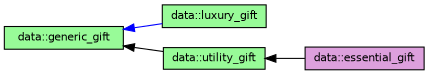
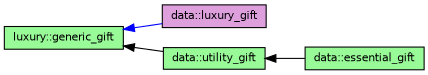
  digraph {
    rankdir=LR
    node [color=black fillcolor=palegreen fontname=Helvetica fontsize=10 shape=record style=filled]
    edge [color=black dir=back fontname=Helvetica fontsize=10 labelfontname=Helvetica labelfontsize=10 style=solid]
-   n1 [height=0.2 label="data::generic_gift" width=0.4]
-   n2 [height=0.2 label="data::luxury_gift" width=0.4]
+   n1 [height=0.2 label="luxury::generic_gift" width=0.4]
+   n2 [fillcolor=plum height=0.2 label="data::luxury_gift" width=0.4]
    n3 [height=0.2 label="data::utility_gift" width=0.4]
-   n4 [fillcolor=plum height=0.2 label="data::essential_gift" width=0.4]
+   n4 [height=0.2 label="data::essential_gift" width=0.4]
    n1 -> n2 [color=blue]
    n1 -> n3
    n3 -> n4
  }
